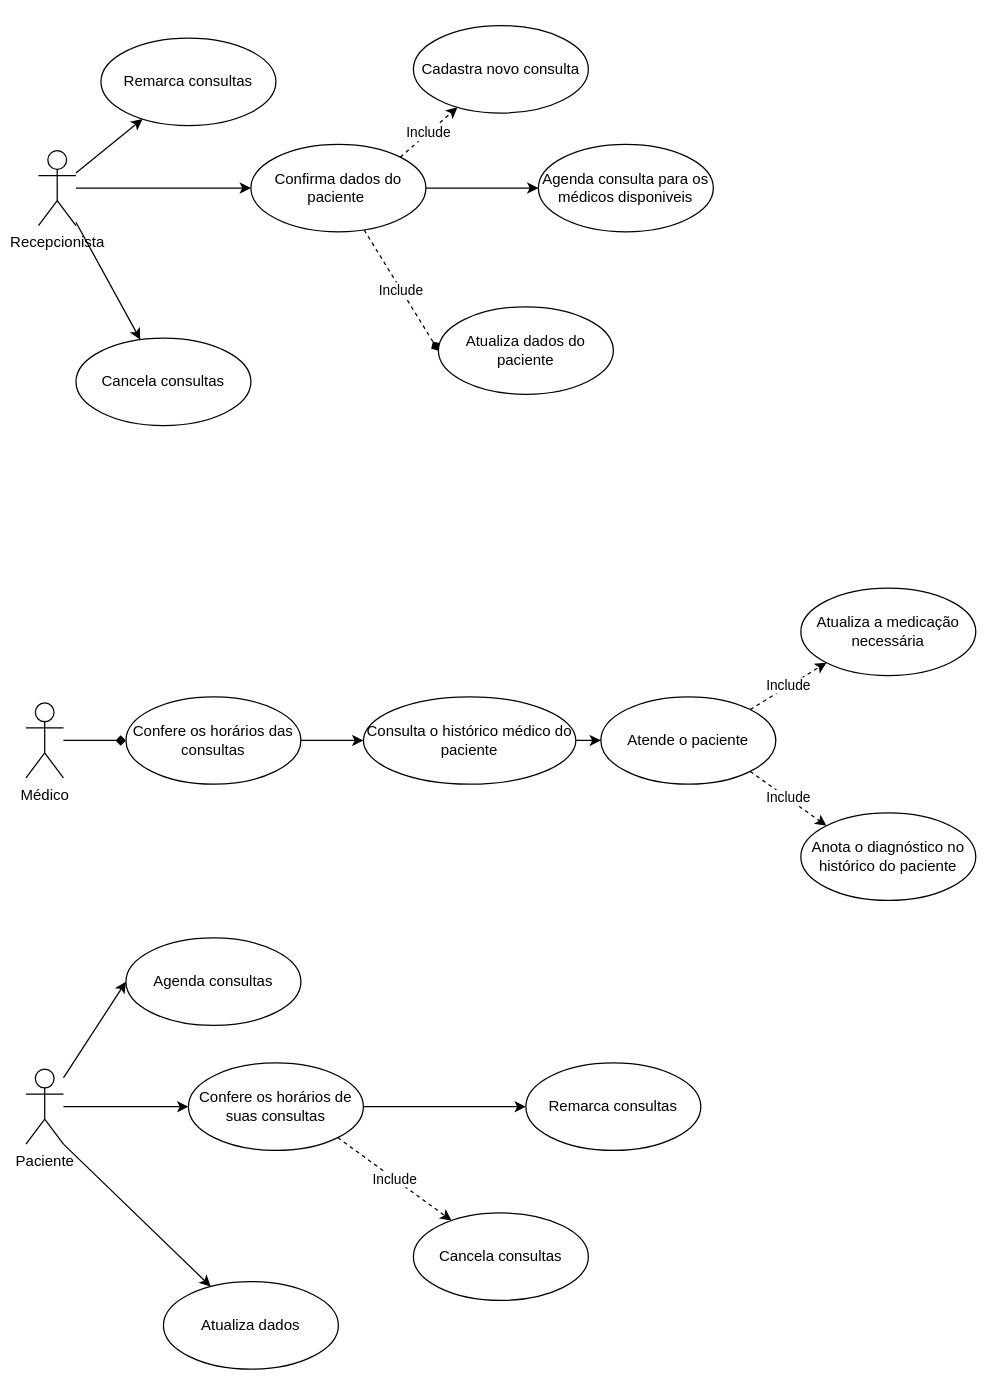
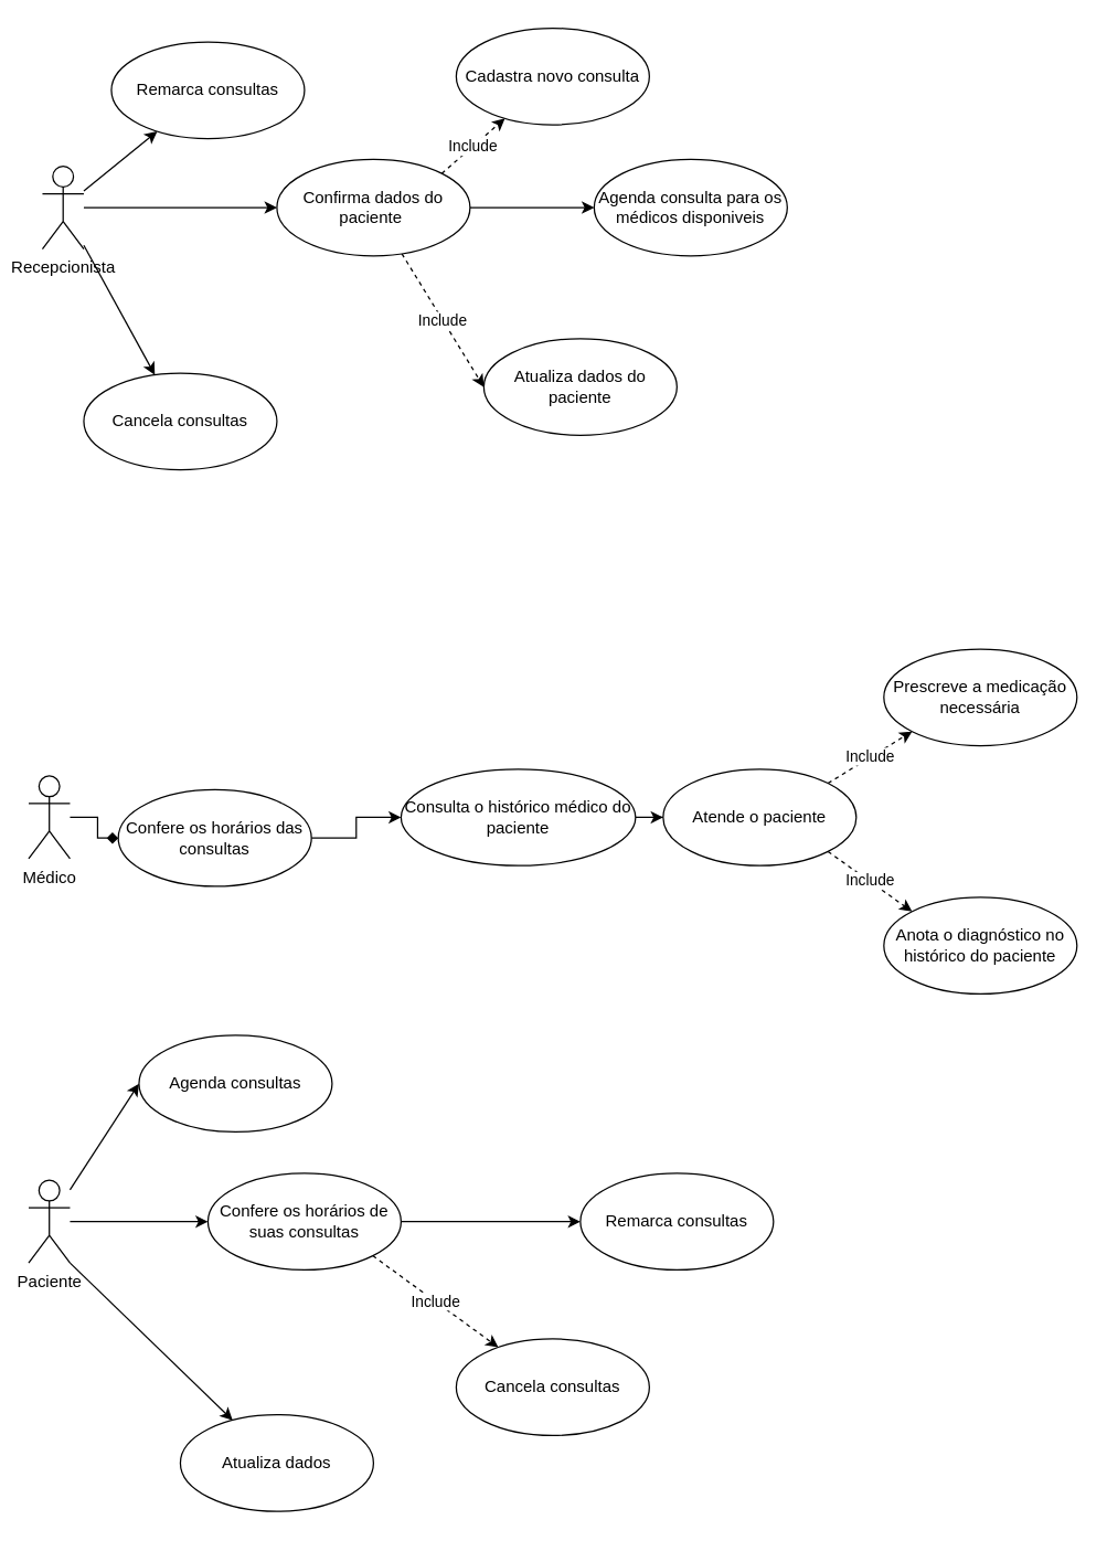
  <mxCell id="0" />
  <mxCell id="1" parent="0" />
  <mxCell id="2" style="edgeStyle=orthogonalEdgeStyle;rounded=0;orthogonalLoop=1;jettySize=auto;html=1;entryX=0;entryY=0.5;entryDx=0;entryDy=0;" edge="1" parent="1" source="5" target="10"><mxGeometry relative="1" as="geometry"><mxPoint x="100" y="150" as="targetPoint" /></mxGeometry></mxCell>
  <mxCell id="3" style="rounded=0;orthogonalLoop=1;jettySize=auto;html=1;" edge="1" parent="1" source="5" target="23"><mxGeometry relative="1" as="geometry"><mxPoint x="130" y="305" as="targetPoint" /></mxGeometry></mxCell>
  <mxCell id="4" style="rounded=0;orthogonalLoop=1;jettySize=auto;html=1;" edge="1" parent="1" source="5" target="24"><mxGeometry relative="1" as="geometry"><mxPoint x="150" y="65" as="targetPoint" /></mxGeometry></mxCell>
  <mxCell id="5" value="Recepcionista" style="shape=umlActor;verticalLabelPosition=bottom;verticalAlign=top;html=1;outlineConnect=0;" vertex="1" parent="1"><mxGeometry x="30" y="120" width="30" height="60" as="geometry" /></mxCell>
  <mxCell id="6" value="Agenda consulta para os médicos disponiveis" style="ellipse;whiteSpace=wrap;html=1;" vertex="1" parent="1"><mxGeometry x="430" y="115" width="140" height="70" as="geometry" /></mxCell>
  <mxCell id="7" style="edgeStyle=orthogonalEdgeStyle;rounded=0;orthogonalLoop=1;jettySize=auto;html=1;entryX=0;entryY=0.5;entryDx=0;entryDy=0;" edge="1" parent="1" source="10" target="6"><mxGeometry relative="1" as="geometry" /></mxCell>
- <mxCell id="8" value="Include" style="rounded=0;orthogonalLoop=1;jettySize=auto;html=1;entryX=0;entryY=0.5;entryDx=0;entryDy=0;dashed=1;endArrow=diamond;" edge="1" parent="1" source="10" target="22"><mxGeometry relative="1" as="geometry"><mxPoint x="480" y="265" as="targetPoint" /></mxGeometry></mxCell>
+ <mxCell id="8" value="Include" style="rounded=0;orthogonalLoop=1;jettySize=auto;html=1;entryX=0;entryY=0.5;entryDx=0;entryDy=0;dashed=1;" edge="1" parent="1" source="10" target="22"><mxGeometry relative="1" as="geometry"><mxPoint x="480" y="265" as="targetPoint" /></mxGeometry></mxCell>
  <mxCell id="9" value="Include" style="rounded=0;orthogonalLoop=1;jettySize=auto;html=1;exitX=1;exitY=0;exitDx=0;exitDy=0;dashed=1;" edge="1" parent="1" source="10" target="25"><mxGeometry relative="1" as="geometry"><mxPoint x="380" y="65" as="targetPoint" /></mxGeometry></mxCell>
  <mxCell id="10" value="Confirma dados do paciente&amp;nbsp;" style="ellipse;whiteSpace=wrap;html=1;" vertex="1" parent="1"><mxGeometry x="200" y="115" width="140" height="70" as="geometry" /></mxCell>
  <mxCell id="11" style="edgeStyle=orthogonalEdgeStyle;rounded=0;orthogonalLoop=1;jettySize=auto;html=1;entryX=0;entryY=0.5;entryDx=0;entryDy=0;endArrow=diamond;" edge="1" parent="1" source="12" target="14"><mxGeometry relative="1" as="geometry" /></mxCell>
  <mxCell id="12" value="Médico" style="shape=umlActor;verticalLabelPosition=bottom;verticalAlign=top;html=1;" vertex="1" parent="1"><mxGeometry x="20" y="562" width="30" height="60" as="geometry" /></mxCell>
  <mxCell id="13" style="edgeStyle=orthogonalEdgeStyle;rounded=0;orthogonalLoop=1;jettySize=auto;html=1;entryX=0;entryY=0.5;entryDx=0;entryDy=0;" edge="1" parent="1" source="14" target="16"><mxGeometry relative="1" as="geometry" /></mxCell>
- <mxCell id="14" value="Confere os horários das consultas" style="ellipse;whiteSpace=wrap;html=1;" vertex="1" parent="1"><mxGeometry x="100" y="557" width="140" height="70" as="geometry" /></mxCell>
+ <mxCell id="14" value="Confere os horários das consultas" style="ellipse;whiteSpace=wrap;html=1;" vertex="1" parent="1"><mxGeometry x="85" y="572" width="140" height="70" as="geometry" /></mxCell>
  <mxCell id="15" style="edgeStyle=orthogonalEdgeStyle;rounded=0;orthogonalLoop=1;jettySize=auto;html=1;entryX=0;entryY=0.5;entryDx=0;entryDy=0;" edge="1" parent="1" source="16" target="19"><mxGeometry relative="1" as="geometry" /></mxCell>
  <mxCell id="16" value="Consulta o histórico médico do paciente" style="ellipse;whiteSpace=wrap;html=1;" vertex="1" parent="1"><mxGeometry x="290" y="557" width="170" height="70" as="geometry" /></mxCell>
  <mxCell id="17" value="Include" style="rounded=0;orthogonalLoop=1;jettySize=auto;html=1;exitX=1;exitY=1;exitDx=0;exitDy=0;entryX=0;entryY=0;entryDx=0;entryDy=0;dashed=1;" edge="1" parent="1" source="19" target="20"><mxGeometry relative="1" as="geometry" /></mxCell>
  <mxCell id="18" value="Include" style="rounded=0;orthogonalLoop=1;jettySize=auto;html=1;exitX=1;exitY=0;exitDx=0;exitDy=0;entryX=0;entryY=1;entryDx=0;entryDy=0;dashed=1;" edge="1" parent="1" source="19" target="21"><mxGeometry relative="1" as="geometry" /></mxCell>
  <mxCell id="19" value="Atende o paciente" style="ellipse;whiteSpace=wrap;html=1;" vertex="1" parent="1"><mxGeometry x="480" y="557" width="140" height="70" as="geometry" /></mxCell>
  <mxCell id="20" value="Anota o diagnóstico no histórico do paciente" style="ellipse;whiteSpace=wrap;html=1;" vertex="1" parent="1"><mxGeometry x="640" y="650" width="140" height="70" as="geometry" /></mxCell>
- <mxCell id="21" value="Atualiza a medicação necessária" style="ellipse;whiteSpace=wrap;html=1;" vertex="1" parent="1"><mxGeometry x="640" y="470" width="140" height="70" as="geometry" /></mxCell>
+ <mxCell id="21" value="Prescreve a medicação necessária" style="ellipse;whiteSpace=wrap;html=1;" vertex="1" parent="1"><mxGeometry x="640" y="470" width="140" height="70" as="geometry" /></mxCell>
  <mxCell id="22" value="Atualiza dados do paciente" style="ellipse;whiteSpace=wrap;html=1;" vertex="1" parent="1"><mxGeometry x="350" y="245" width="140" height="70" as="geometry" /></mxCell>
  <mxCell id="23" value="Cancela consultas" style="ellipse;whiteSpace=wrap;html=1;" vertex="1" parent="1"><mxGeometry x="60" y="270" width="140" height="70" as="geometry" /></mxCell>
  <mxCell id="24" value="Remarca consultas" style="ellipse;whiteSpace=wrap;html=1;" vertex="1" parent="1"><mxGeometry x="80" y="30" width="140" height="70" as="geometry" /></mxCell>
  <mxCell id="25" value="Cadastra novo consulta" style="ellipse;whiteSpace=wrap;html=1;" vertex="1" parent="1"><mxGeometry x="330" y="20" width="140" height="70" as="geometry" /></mxCell>
  <mxCell id="26" style="rounded=0;orthogonalLoop=1;jettySize=auto;html=1;entryX=0;entryY=0.5;entryDx=0;entryDy=0;" edge="1" parent="1" source="29" target="32"><mxGeometry relative="1" as="geometry" /></mxCell>
  <mxCell id="27" style="rounded=0;orthogonalLoop=1;jettySize=auto;html=1;entryX=0;entryY=0.5;entryDx=0;entryDy=0;" edge="1" parent="1" source="29" target="33"><mxGeometry relative="1" as="geometry" /></mxCell>
  <mxCell id="28" style="rounded=0;orthogonalLoop=1;jettySize=auto;html=1;exitX=1;exitY=1;exitDx=0;exitDy=0;exitPerimeter=0;" edge="1" parent="1" source="29" target="36"><mxGeometry relative="1" as="geometry"><mxPoint x="200" y="1060" as="targetPoint" /></mxGeometry></mxCell>
  <mxCell id="29" value="Paciente" style="shape=umlActor;verticalLabelPosition=bottom;verticalAlign=top;html=1;" vertex="1" parent="1"><mxGeometry x="20" y="855" width="30" height="60" as="geometry" /></mxCell>
  <mxCell id="30" style="rounded=0;orthogonalLoop=1;jettySize=auto;html=1;exitX=1;exitY=0.5;exitDx=0;exitDy=0;entryX=0;entryY=0.5;entryDx=0;entryDy=0;" edge="1" parent="1" source="32" target="34"><mxGeometry relative="1" as="geometry" /></mxCell>
  <mxCell id="31" value="Include" style="rounded=0;orthogonalLoop=1;jettySize=auto;html=1;exitX=1;exitY=1;exitDx=0;exitDy=0;dashed=1;" edge="1" parent="1" source="32" target="35"><mxGeometry relative="1" as="geometry"><mxPoint x="330" y="1010" as="targetPoint" /></mxGeometry></mxCell>
  <mxCell id="32" value="Confere os horários de suas consultas" style="ellipse;whiteSpace=wrap;html=1;" vertex="1" parent="1"><mxGeometry x="150" y="850" width="140" height="70" as="geometry" /></mxCell>
  <mxCell id="33" value="Agenda consultas" style="ellipse;whiteSpace=wrap;html=1;" vertex="1" parent="1"><mxGeometry x="100" y="750" width="140" height="70" as="geometry" /></mxCell>
  <mxCell id="34" value="Remarca consultas" style="ellipse;whiteSpace=wrap;html=1;" vertex="1" parent="1"><mxGeometry x="420" y="850" width="140" height="70" as="geometry" /></mxCell>
  <mxCell id="35" value="Cancela consultas" style="ellipse;whiteSpace=wrap;html=1;" vertex="1" parent="1"><mxGeometry x="330" y="970" width="140" height="70" as="geometry" /></mxCell>
  <mxCell id="36" value="Atualiza dados" style="ellipse;whiteSpace=wrap;html=1;" vertex="1" parent="1"><mxGeometry x="130" y="1025" width="140" height="70" as="geometry" /></mxCell>
